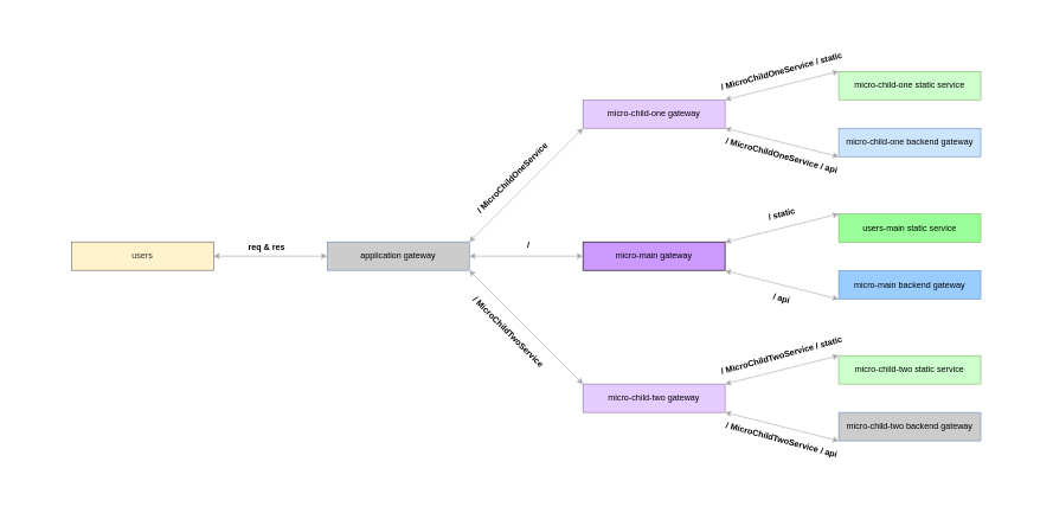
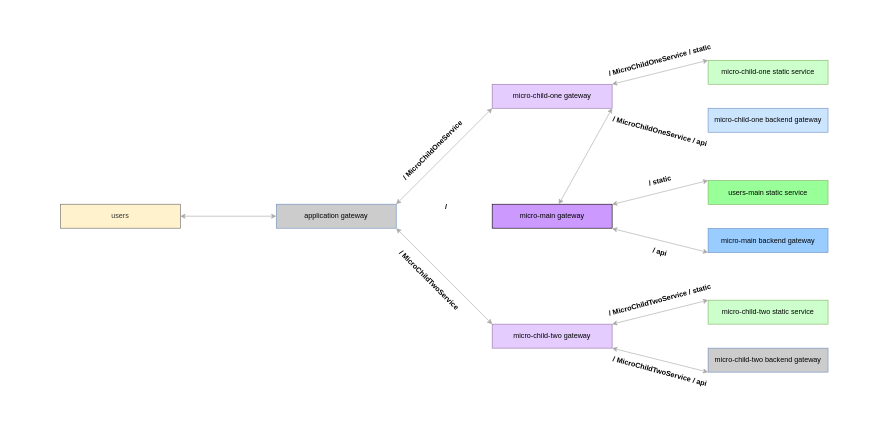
  <mxCell id="0" />
  <mxCell id="1" parent="0" />
  <mxCell id="2" value="" style="rounded=0;whiteSpace=wrap;html=1;fillColor=none;fontColor=#000000;strokeColor=none;" vertex="1" parent="1"><mxGeometry x="20" y="20" width="1440" height="680" as="geometry" /></mxCell>
  <mxCell id="3" value="application gateway" style="rounded=0;whiteSpace=wrap;html=1;fillColor=#CCCCCC;strokeColor=#6c8ebf;" vertex="1" parent="1"><mxGeometry x="460" y="340" width="200" height="40" as="geometry" /></mxCell>
  <mxCell id="4" value="micro-child-one gateway" style="rounded=0;whiteSpace=wrap;html=1;fillColor=#E5CCFF;strokeColor=#9673a6;" vertex="1" parent="1"><mxGeometry x="820" y="140" width="200" height="40" as="geometry" /></mxCell>
  <mxCell id="5" value="micro-child-one static service" style="rounded=0;whiteSpace=wrap;html=1;fillColor=#CCFFCC;strokeColor=#82b366;" vertex="1" parent="1"><mxGeometry x="1180" y="100" width="200" height="40" as="geometry" /></mxCell>
  <mxCell id="6" value="micro-child-one backend gateway" style="rounded=0;whiteSpace=wrap;html=1;fillColor=#CCE5FF;strokeColor=#6c8ebf;" vertex="1" parent="1"><mxGeometry x="1180" y="180" width="200" height="40" as="geometry" /></mxCell>
  <mxCell id="7" value="micro-main gateway" style="rounded=0;whiteSpace=wrap;html=1;fillColor=#CC99FF;fontColor=#000000;" vertex="1" parent="1"><mxGeometry x="820" y="340" width="200" height="40" as="geometry" /></mxCell>
  <mxCell id="8" value="" style="endArrow=classic;startArrow=classic;html=1;entryX=0;entryY=1;entryDx=0;entryDy=0;exitX=1;exitY=0;exitDx=0;exitDy=0;strokeColor=#A6A6A6;" edge="1" parent="1" source="3" target="4"><mxGeometry width="50" height="50" relative="1" as="geometry"><mxPoint x="700" y="340" as="sourcePoint" /><mxPoint x="750" y="290" as="targetPoint" /></mxGeometry></mxCell>
  <mxCell id="9" value="" style="endArrow=classic;startArrow=classic;html=1;exitX=1;exitY=1;exitDx=0;exitDy=0;entryX=0;entryY=0;entryDx=0;entryDy=0;strokeColor=#A6A6A6;" edge="1" parent="1" source="3"><mxGeometry width="50" height="50" relative="1" as="geometry"><mxPoint x="700" y="430" as="sourcePoint" /><mxPoint x="820" y="540" as="targetPoint" /></mxGeometry></mxCell>
- <mxCell id="10" value="" style="endArrow=classic;startArrow=classic;html=1;entryX=0;entryY=0.5;entryDx=0;entryDy=0;exitX=1;exitY=0.5;exitDx=0;exitDy=0;strokeColor=#A6A6A6;" edge="1" parent="1" source="3" target="7"><mxGeometry width="50" height="50" relative="1" as="geometry"><mxPoint x="700" y="400" as="sourcePoint" /><mxPoint x="750" y="350" as="targetPoint" /></mxGeometry></mxCell>
  <mxCell id="11" value="/&amp;nbsp;" style="text;html=1;strokeColor=none;fillColor=none;align=center;verticalAlign=middle;whiteSpace=wrap;rounded=0;fontStyle=1" vertex="1" parent="1"><mxGeometry x="715" y="334" width="60" height="20" as="geometry" /></mxCell>
  <mxCell id="12" value="" style="endArrow=classic;startArrow=classic;html=1;entryX=0;entryY=0;entryDx=0;entryDy=0;strokeColor=#A6A6A6;" edge="1" parent="1" target="5"><mxGeometry width="50" height="50" relative="1" as="geometry"><mxPoint x="1020" y="140" as="sourcePoint" /><mxPoint x="1070" y="90" as="targetPoint" /></mxGeometry></mxCell>
  <mxCell id="13" value="/ MicroChildOneService / static" style="text;html=1;strokeColor=none;fillColor=none;align=center;verticalAlign=middle;whiteSpace=wrap;rounded=0;rotation=-15;fontStyle=1" vertex="1" parent="1"><mxGeometry x="1010" y="90" width="180" height="20" as="geometry" /></mxCell>
- <mxCell id="14" value="" style="endArrow=classic;startArrow=classic;html=1;exitX=1;exitY=1;exitDx=0;exitDy=0;entryX=0;entryY=1;entryDx=0;entryDy=0;strokeColor=#A6A6A6;" edge="1" parent="1" source="4" target="6"><mxGeometry width="50" height="50" relative="1" as="geometry"><mxPoint x="1030" y="240" as="sourcePoint" /><mxPoint x="1080" y="190" as="targetPoint" /></mxGeometry></mxCell>
+ <mxCell id="14" value="" style="endArrow=classic;startArrow=classic;html=1;exitX=1;exitY=1;exitDx=0;exitDy=0;strokeColor=#A6A6A6;" edge="1" parent="1" source="4" target="7"><mxGeometry width="50" height="50" relative="1" as="geometry"><mxPoint x="1030" y="240" as="sourcePoint" /><mxPoint x="1080" y="190" as="targetPoint" /></mxGeometry></mxCell>
  <mxCell id="15" value="/ MicroChildOneService / api" style="text;html=1;strokeColor=none;fillColor=none;align=center;verticalAlign=middle;whiteSpace=wrap;rounded=0;rotation=15;fontStyle=1" vertex="1" parent="1"><mxGeometry x="1010" y="209" width="180" height="20" as="geometry" /></mxCell>
  <mxCell id="16" value="/ MicroChildOneService" style="text;html=1;strokeColor=none;fillColor=none;align=center;verticalAlign=middle;whiteSpace=wrap;rounded=0;rotation=-45;fontStyle=1" vertex="1" parent="1"><mxGeometry x="631" y="240" width="180" height="20" as="geometry" /></mxCell>
  <mxCell id="17" value="/ MicroChildTwoService" style="text;html=1;strokeColor=none;fillColor=none;align=center;verticalAlign=middle;whiteSpace=wrap;rounded=0;rotation=45;fontStyle=1" vertex="1" parent="1"><mxGeometry x="625" y="457" width="180" height="20" as="geometry" /></mxCell>
  <mxCell id="18" value="micro-child-two gateway" style="rounded=0;whiteSpace=wrap;html=1;fillColor=#E5CCFF;strokeColor=#9673a6;" vertex="1" parent="1"><mxGeometry x="820" y="540" width="200" height="40" as="geometry" /></mxCell>
  <mxCell id="19" value="micro-child-two static service" style="rounded=0;whiteSpace=wrap;html=1;fillColor=#CCFFCC;strokeColor=#82b366;" vertex="1" parent="1"><mxGeometry x="1180" y="500" width="200" height="40" as="geometry" /></mxCell>
  <mxCell id="20" value="micro-child-two backend gateway" style="rounded=0;whiteSpace=wrap;html=1;fillColor=#cccccc;strokeColor=#6c8ebf;" vertex="1" parent="1"><mxGeometry x="1180" y="580" width="200" height="40" as="geometry" /></mxCell>
  <mxCell id="21" value="" style="endArrow=classic;startArrow=classic;html=1;entryX=0;entryY=0;entryDx=0;entryDy=0;strokeColor=#A6A6A6;" edge="1" parent="1" target="19"><mxGeometry width="50" height="50" relative="1" as="geometry"><mxPoint x="1020" y="540" as="sourcePoint" /><mxPoint x="1070" y="490" as="targetPoint" /></mxGeometry></mxCell>
  <mxCell id="22" value="/ MicroChildTwoService / static" style="text;html=1;strokeColor=none;fillColor=none;align=center;verticalAlign=middle;whiteSpace=wrap;rounded=0;rotation=-15;fontStyle=1" vertex="1" parent="1"><mxGeometry x="1010" y="490" width="180" height="20" as="geometry" /></mxCell>
  <mxCell id="23" value="" style="endArrow=classic;startArrow=classic;html=1;exitX=1;exitY=1;exitDx=0;exitDy=0;entryX=0;entryY=1;entryDx=0;entryDy=0;strokeColor=#A6A6A6;" edge="1" parent="1" source="18" target="20"><mxGeometry width="50" height="50" relative="1" as="geometry"><mxPoint x="1030" y="640" as="sourcePoint" /><mxPoint x="1080" y="590" as="targetPoint" /></mxGeometry></mxCell>
  <mxCell id="24" value="/ MicroChildTwoService / api" style="text;html=1;strokeColor=none;fillColor=none;align=center;verticalAlign=middle;whiteSpace=wrap;rounded=0;rotation=15;fontStyle=1" vertex="1" parent="1"><mxGeometry x="1010" y="609" width="180" height="20" as="geometry" /></mxCell>
  <mxCell id="25" value="users-main static service" style="rounded=0;whiteSpace=wrap;html=1;fillColor=#99FF99;strokeColor=#82b366;fontColor=#000000;" vertex="1" parent="1"><mxGeometry x="1180" y="300.5" width="200" height="40" as="geometry" /></mxCell>
  <mxCell id="26" value="micro-main backend gateway" style="rounded=0;whiteSpace=wrap;html=1;fillColor=#99CCFF;strokeColor=#6c8ebf;fontColor=#030303;" vertex="1" parent="1"><mxGeometry x="1180" y="380.5" width="200" height="40" as="geometry" /></mxCell>
  <mxCell id="27" value="" style="endArrow=classic;startArrow=classic;html=1;entryX=0;entryY=0;entryDx=0;entryDy=0;strokeColor=#A6A6A6;" edge="1" parent="1" target="25"><mxGeometry width="50" height="50" relative="1" as="geometry"><mxPoint x="1020" y="340.5" as="sourcePoint" /><mxPoint x="1070" y="290.5" as="targetPoint" /></mxGeometry></mxCell>
  <mxCell id="28" value="/ static" style="text;html=1;strokeColor=none;fillColor=none;align=center;verticalAlign=middle;whiteSpace=wrap;rounded=0;rotation=-15;fontColor=#000000;fontStyle=1" vertex="1" parent="1"><mxGeometry x="1010" y="290.5" width="180" height="20" as="geometry" /></mxCell>
  <mxCell id="29" value="" style="endArrow=classic;startArrow=classic;html=1;exitX=1;exitY=1;exitDx=0;exitDy=0;entryX=0;entryY=1;entryDx=0;entryDy=0;strokeColor=#A6A6A6;" edge="1" parent="1" target="26"><mxGeometry width="50" height="50" relative="1" as="geometry"><mxPoint x="1020" y="380.5" as="sourcePoint" /><mxPoint x="1080" y="390.5" as="targetPoint" /></mxGeometry></mxCell>
  <mxCell id="30" value="/ api" style="text;html=1;strokeColor=none;fillColor=none;align=center;verticalAlign=middle;whiteSpace=wrap;rounded=0;rotation=15;fontColor=#000000;fontStyle=1" vertex="1" parent="1"><mxGeometry x="1010" y="409.5" width="180" height="20" as="geometry" /></mxCell>
  <mxCell id="31" value="users" style="rounded=0;whiteSpace=wrap;html=1;fillColor=#fff2cc;strokeColor=#666666;fontColor=#333333;" vertex="1" parent="1"><mxGeometry x="100" y="340" width="200" height="40" as="geometry" /></mxCell>
  <mxCell id="32" value="" style="endArrow=classic;startArrow=classic;html=1;exitX=1;exitY=0.5;exitDx=0;exitDy=0;entryX=0;entryY=0.5;entryDx=0;entryDy=0;strokeColor=#A6A6A6;" edge="1" parent="1" source="31" target="3"><mxGeometry width="50" height="50" relative="1" as="geometry"><mxPoint x="340" y="400" as="sourcePoint" /><mxPoint x="390" y="350" as="targetPoint" /></mxGeometry></mxCell>
- <mxCell id="33" value="req &amp;amp; res" style="text;html=1;strokeColor=none;fillColor=none;align=center;verticalAlign=middle;whiteSpace=wrap;rounded=0;fontStyle=1" vertex="1" parent="1"><mxGeometry x="340" y="337" width="70" height="20" as="geometry" /></mxCell>
